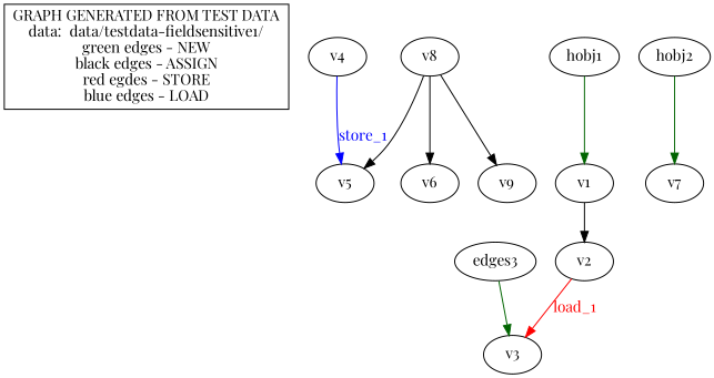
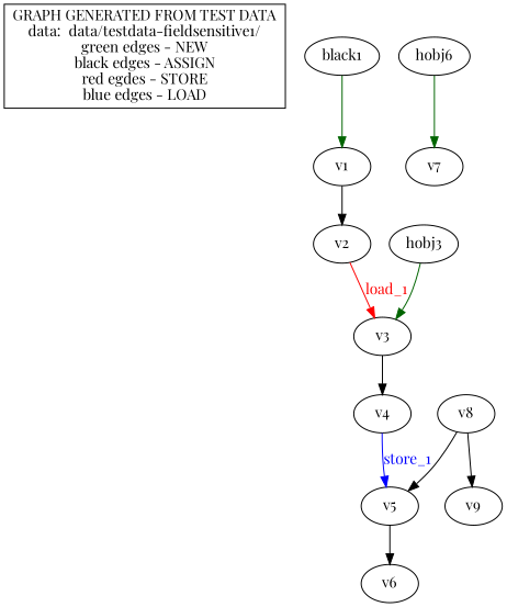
  digraph {
    fontname="Playfair Display"
    node [fontname="Playfair Display"]
    edge [color=black fontcolor=black fontname="Playfair Display"]
    n1 [fillcolor=lightyellow label="GRAPH GENERATED FROM TEST DATA\ndata:  data/testdata-fieldsensitive1/\ngreen edges - NEW\nblack edges - ASSIGN\nred egdes - STORE\nblue edges - LOAD" shape=box]
    v5
    v6
    v1
    v2
    v3
    v4
    v8
    v9
-   hobj2 [fillcolor=green]
+   hobj2 [fillcolor=green label=hobj6]
    v7
-   hobj3 [fillcolor=green label=edges3]
-   hobj1 [fillcolor=green]
-   v8 -> v6
+   hobj3 [fillcolor=green]
+   hobj1 [fillcolor=green label=black1]
+   v5 -> v6
    v1 -> v2
    v2 -> v3 [color=red fontcolor=red label=load_1]
+   v3 -> v4
    v4 -> v5 [color=blue fontcolor=blue label=store_1]
    v8 -> v5
    v8 -> v9
    hobj2 -> v7 [color=darkgreen fontcolor=darkgreen]
    hobj3 -> v3 [color=darkgreen fontcolor=darkgreen]
    hobj1 -> v1 [color=darkgreen fontcolor=darkgreen]
  }
